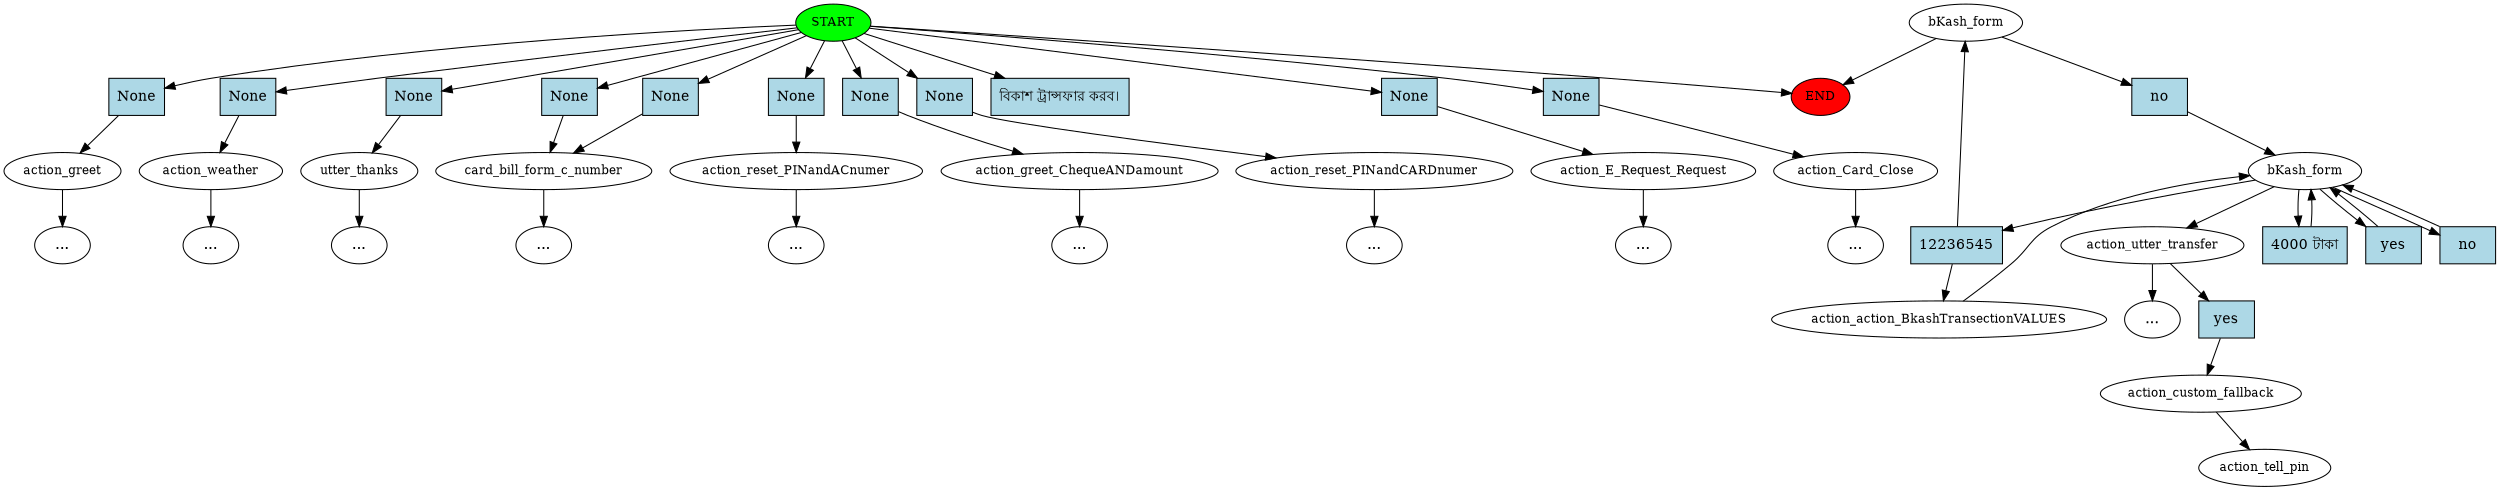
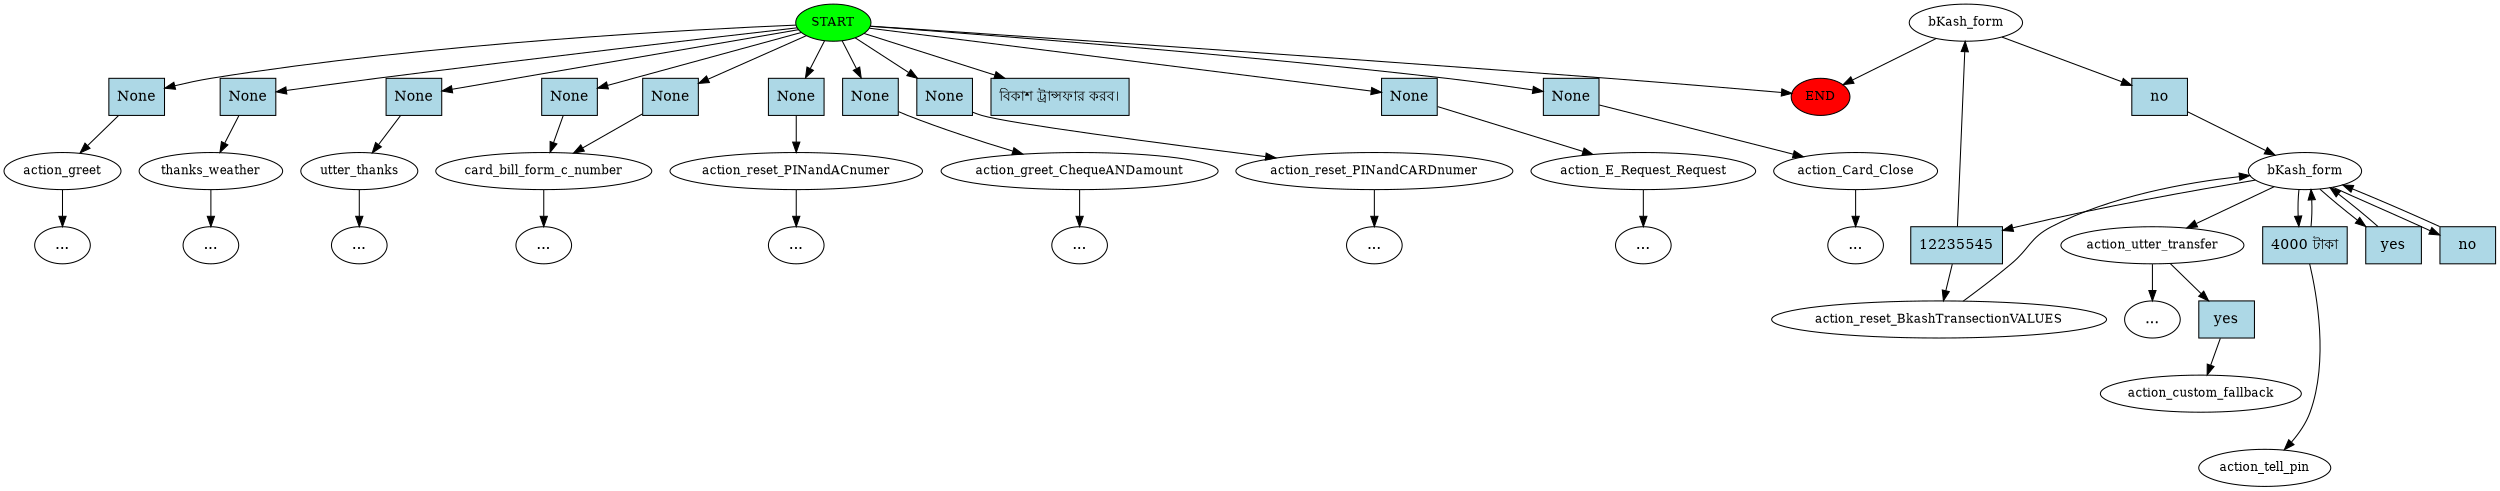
  digraph {
    n1 [fillcolor=green fontsize=12 label=START style=filled]
    n2 [fillcolor=red fontsize=12 label=END style=filled]
    n3 [fillcolor=lightblue label=None shape=rect style=filled]
    n4 [fillcolor=lightblue label=None shape=rect style=filled]
    n5 [fillcolor=lightblue label=None shape=rect style=filled]
    n6 [fillcolor=lightblue label=None shape=rect style=filled]
    n7 [fillcolor=lightblue label=None shape=rect style=filled]
    n8 [fillcolor=lightblue label=None shape=rect style=filled]
    n9 [fillcolor=lightblue label=None shape=rect style=filled]
    n10 [fillcolor=lightblue label=None shape=rect style=filled]
    n11 [fillcolor=lightblue label="বিকাশ ট্রান্সফার করব।" shape=rect style=filled]
    n12 [fillcolor=lightblue label=None shape=rect style=filled]
    n13 [fillcolor=lightblue label=None shape=rect style=filled]
    n14 [fontsize=12 label=action_greet]
-   n15 [fontsize=12 label=action_weather]
+   n15 [fontsize=12 label=thanks_weather]
    n16 [fontsize=12 label=utter_thanks]
    n17 [fontsize=12 label=card_bill_form_c_number]
    n18 [fontsize=12 label=action_reset_PINandACnumer]
    n19 [fontsize=12 label=action_greet_ChequeANDamount]
    n20 [fontsize=12 label=action_reset_PINandCARDnumer]
    n21 [fontsize=12 label=action_E_Request_Request]
    n22 [fontsize=12 label=action_Card_Close]
    n23 [label="..."]
    n24 [label="..."]
    n25 [label="..."]
    n26 [label="..."]
    n27 [label="..."]
    n28 [label="..."]
    n29 [label="..."]
-   n30 [fontsize=12 label=action_action_BkashTransectionVALUES]
+   n30 [fontsize=12 label=action_reset_BkashTransectionVALUES]
    n31 [fontsize=12 label=bKash_form]
    n32 [fontsize=12 label=action_utter_transfer]
-   n33 [fillcolor=lightblue label=12236545 shape=rect style=filled]
+   n33 [fillcolor=lightblue label=12235545 shape=rect style=filled]
    n34 [fillcolor=lightblue label="4000 টাকা" shape=rect style=filled]
    n35 [fillcolor=lightblue label=yes shape=rect style=filled]
    n36 [fillcolor=lightblue label=no shape=rect style=filled]
    n37 [label="..."]
    n38 [fillcolor=lightblue label=yes shape=rect style=filled]
    n39 [fontsize=12 label=bKash_form]
    n40 [fontsize=12 label=action_custom_fallback]
    n41 [label="..."]
    n42 [label="..."]
    n43 [fillcolor=lightblue label=no shape=rect style=filled]
    n44 [fontsize=12 label=action_tell_pin]
    n1 -> n2
    n1 -> n3
    n1 -> n4
    n1 -> n5
    n1 -> n6
    n1 -> n7
    n1 -> n8
    n1 -> n9
    n1 -> n10
    n1 -> n11
    n1 -> n12
    n1 -> n13
    n3 -> n14
    n4 -> n15
    n5 -> n16
    n6 -> n17
    n7 -> n17
    n8 -> n18
    n9 -> n19
    n10 -> n20
    n12 -> n21
    n13 -> n22
    n14 -> n23
    n15 -> n24
    n16 -> n25
    n17 -> n26
    n18 -> n27
    n19 -> n28
    n20 -> n29
    n21 -> n41
    n22 -> n42
    n30 -> n31
    n31 -> n32
    n31 -> n33
    n31 -> n34
    n31 -> n35
    n31 -> n36
    n32 -> n37
    n32 -> n38
    n33 -> n30
    n33 -> n39
    n34 -> n31
    n35 -> n31
    n36 -> n31
    n38 -> n40
    n39 -> n2
    n39 -> n43
-   n40 -> n44
+   n34 -> n44
    n43 -> n31
  }
